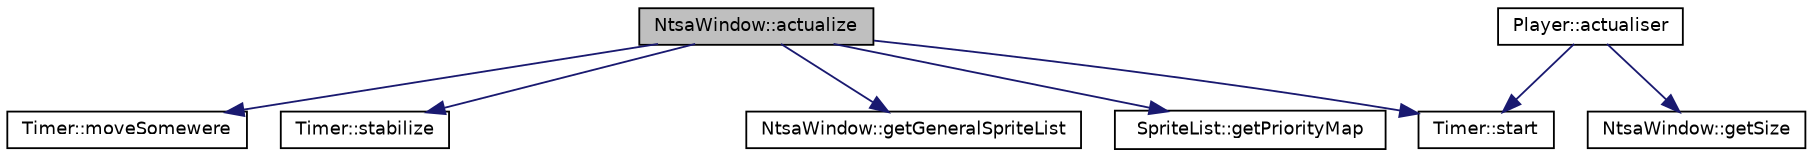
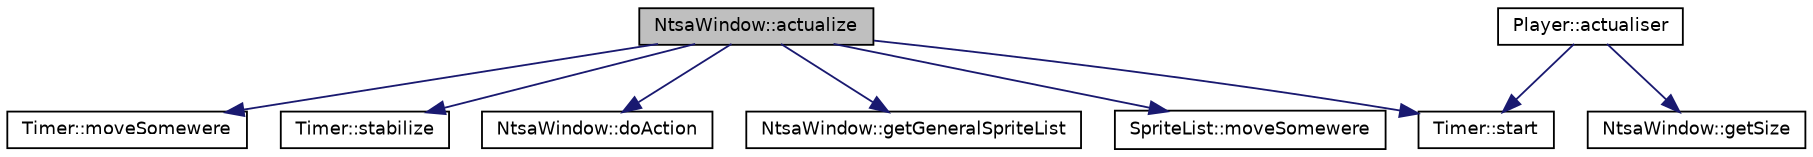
  digraph {
    rankdir=TB
    node [color=black fillcolor=white fontname=Helvetica fontsize=10 shape=record style=filled]
    edge [color=midnightblue fontname=Helvetica fontsize=10 labelfontname=Helvetica labelfontsize=10 style=solid]
    n1 [fillcolor=grey75 fontcolor=black height=0.2 label="NtsaWindow::actualize" width=0.4]
    n2 [height=0.2 label="Timer::moveSomewere" width=0.4]
    n3 [height=0.2 label="Timer::stabilize" width=0.4]
+   n4 [height=0.2 label="NtsaWindow::doAction" width=0.4]
    n5 [height=0.2 label="NtsaWindow::getGeneralSpriteList" width=0.4]
-   n6 [height=0.2 label="SpriteList::getPriorityMap" width=0.4]
+   n6 [height=0.2 label="SpriteList::moveSomewere" width=0.4]
    n7 [height=0.2 label="Timer::start" width=0.4]
    n8 [height=0.2 label="Player::actualiser" width=0.4]
    n9 [height=0.2 label="NtsaWindow::getSize" width=0.4]
    n1 -> n2
    n1 -> n3
+   n1 -> n4
    n1 -> n5
    n1 -> n6
    n1 -> n7
    n8 -> n7
    n8 -> n9
  }
